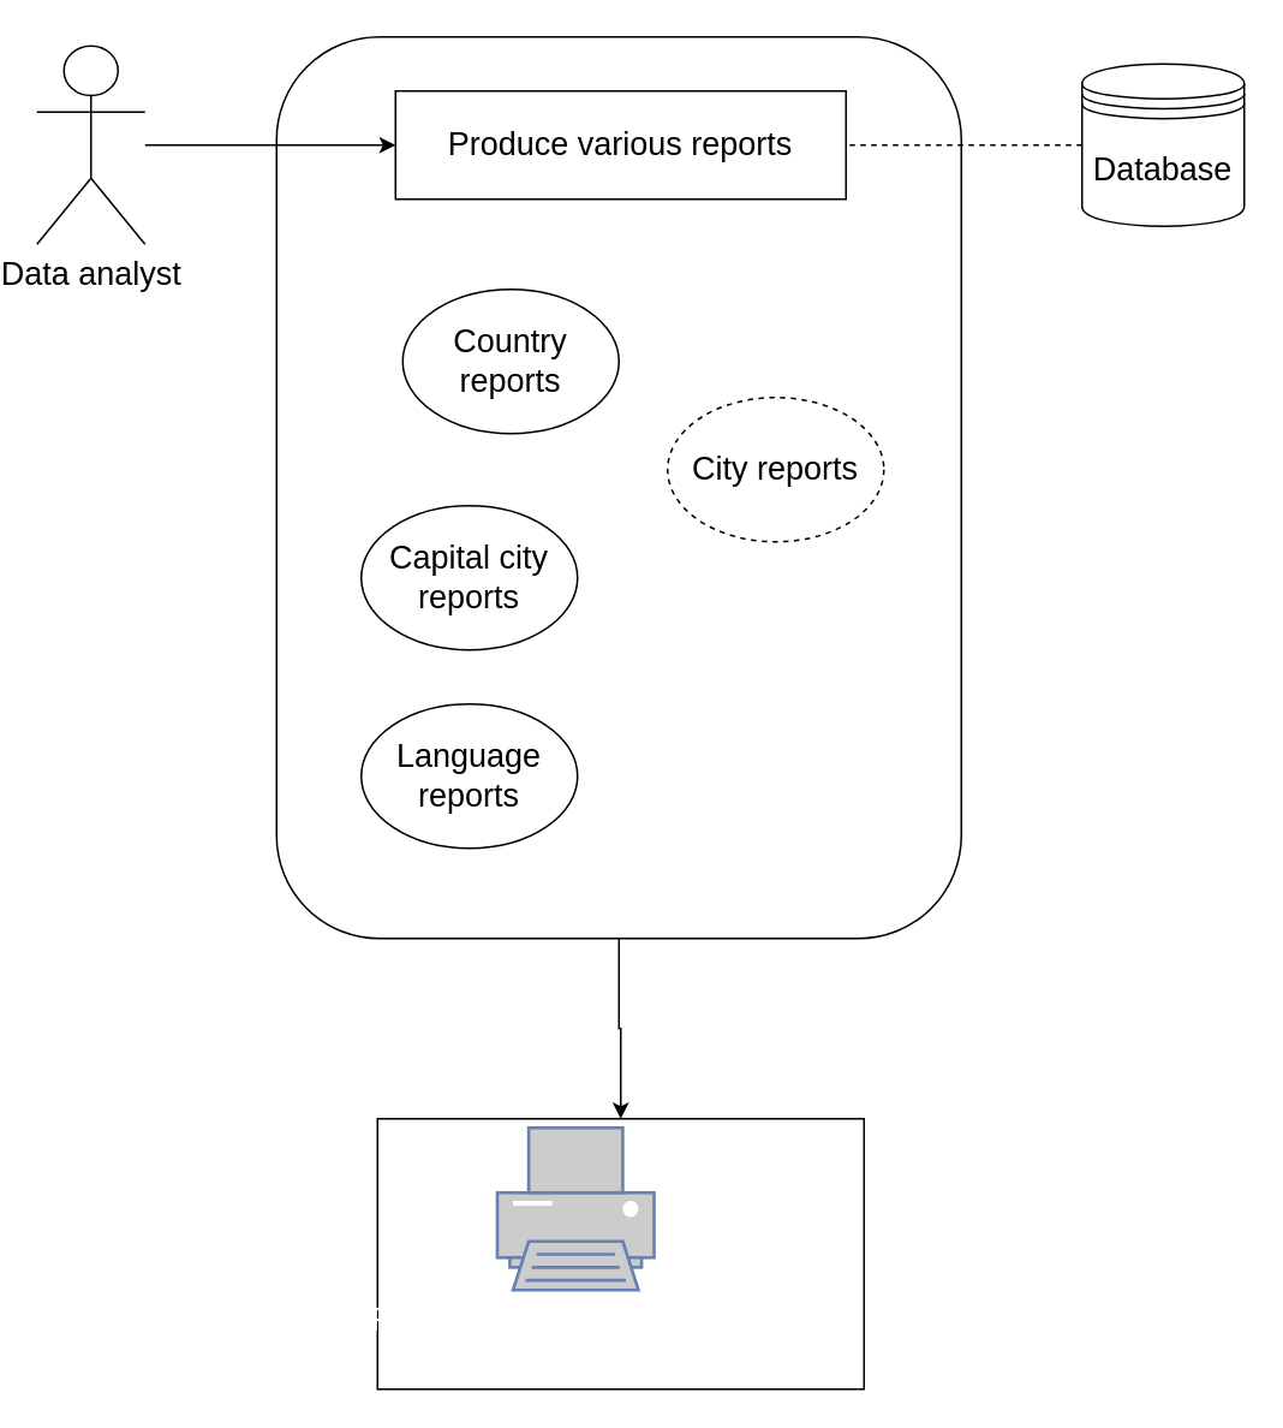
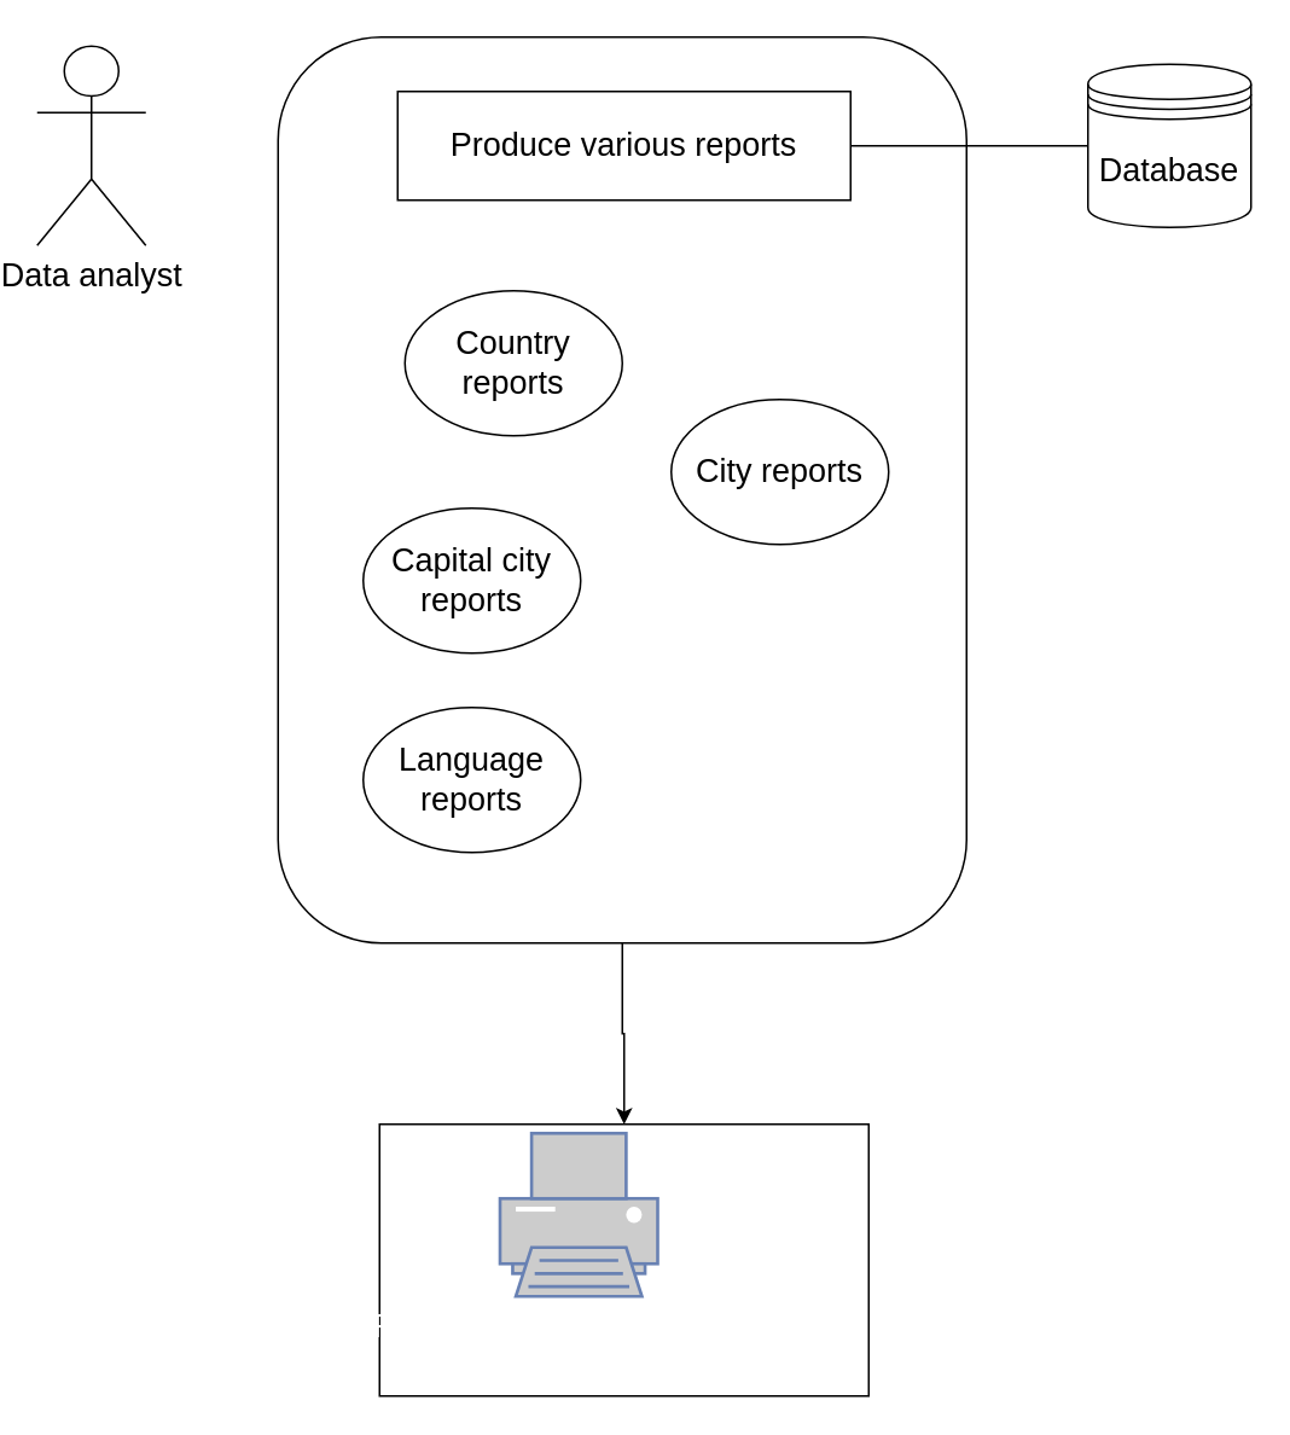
  <mxCell id="0" />
  <mxCell id="1" parent="0" />
  <mxCell id="2" value="" style="rounded=0;whiteSpace=wrap;html=1;fontSize=18;fontColor=#FFFFFF;" vertex="1" parent="1"><mxGeometry x="209" y="620" width="270" height="150" as="geometry" /></mxCell>
  <mxCell id="3" style="edgeStyle=orthogonalEdgeStyle;rounded=0;orthogonalLoop=1;jettySize=auto;html=1;entryX=0.5;entryY=0;entryDx=0;entryDy=0;fontSize=18;fontColor=#FFFFFF;endArrow=classic;endFill=1;" edge="1" parent="1" source="4" target="2"><mxGeometry relative="1" as="geometry" /></mxCell>
  <mxCell id="4" value="" style="rounded=1;whiteSpace=wrap;html=1;fontSize=18;" vertex="1" parent="1"><mxGeometry x="153" y="20" width="380" height="500" as="geometry" /></mxCell>
- <mxCell id="5" style="edgeStyle=orthogonalEdgeStyle;rounded=0;orthogonalLoop=1;jettySize=auto;html=1;entryX=0;entryY=0.5;entryDx=0;entryDy=0;fontSize=18;" edge="1" parent="1" source="6" target="13"><mxGeometry relative="1" as="geometry" /></mxCell>
  <mxCell id="6" value="&lt;font style=&quot;font-size: 18px&quot;&gt;Data analyst&lt;/font&gt;" style="shape=umlActor;verticalLabelPosition=bottom;verticalAlign=top;html=1;outlineConnect=0;" vertex="1" parent="1"><mxGeometry x="20" y="25" width="60" height="110" as="geometry" /></mxCell>
- <mxCell id="7" style="edgeStyle=orthogonalEdgeStyle;rounded=0;orthogonalLoop=1;jettySize=auto;html=1;entryX=1;entryY=0.5;entryDx=0;entryDy=0;fontSize=18;endArrow=none;endFill=0;dashed=1;" edge="1" parent="1" source="8" target="13"><mxGeometry relative="1" as="geometry" /></mxCell>
+ <mxCell id="7" style="edgeStyle=orthogonalEdgeStyle;rounded=0;orthogonalLoop=1;jettySize=auto;html=1;entryX=1;entryY=0.5;entryDx=0;entryDy=0;fontSize=18;endArrow=none;endFill=0;" edge="1" parent="1" source="8" target="13"><mxGeometry relative="1" as="geometry" /></mxCell>
  <mxCell id="8" value="&lt;font style=&quot;font-size: 18px&quot;&gt;Database&lt;/font&gt;" style="shape=datastore;whiteSpace=wrap;html=1;" vertex="1" parent="1"><mxGeometry x="600" y="35" width="90" height="90" as="geometry" /></mxCell>
- <mxCell id="9" value="&lt;font style=&quot;font-size: 18px&quot;&gt;City reports&lt;/font&gt;" style="ellipse;whiteSpace=wrap;html=1;dashed=1;" vertex="1" parent="1"><mxGeometry x="370" y="220" width="120" height="80" as="geometry" /></mxCell>
+ <mxCell id="9" value="&lt;font style=&quot;font-size: 18px&quot;&gt;City reports&lt;/font&gt;" style="ellipse;whiteSpace=wrap;html=1;" vertex="1" parent="1"><mxGeometry x="370" y="220" width="120" height="80" as="geometry" /></mxCell>
  <mxCell id="10" value="&lt;font style=&quot;font-size: 18px&quot;&gt;Country reports&lt;/font&gt;" style="ellipse;whiteSpace=wrap;html=1;" vertex="1" parent="1"><mxGeometry x="223" y="160" width="120" height="80" as="geometry" /></mxCell>
  <mxCell id="11" value="&lt;font style=&quot;font-size: 18px&quot;&gt;Capital city reports&lt;/font&gt;" style="ellipse;whiteSpace=wrap;html=1;" vertex="1" parent="1"><mxGeometry x="200" y="280" width="120" height="80" as="geometry" /></mxCell>
  <mxCell id="12" value="&lt;font style=&quot;font-size: 18px&quot;&gt;Language reports&lt;br&gt;&lt;/font&gt;" style="ellipse;whiteSpace=wrap;html=1;" vertex="1" parent="1"><mxGeometry x="200" y="390" width="120" height="80" as="geometry" /></mxCell>
  <mxCell id="13" value="Produce various reports" style="rounded=0;whiteSpace=wrap;html=1;fontSize=18;" vertex="1" parent="1"><mxGeometry x="219" y="50" width="250" height="60" as="geometry" /></mxCell>
  <mxCell id="14" value="&lt;font style=&quot;font-size: 18px&quot; color=&quot;#ffffff&quot;&gt;Print reports for organisation&lt;/font&gt;" style="fontColor=#0066CC;verticalAlign=top;verticalLabelPosition=bottom;labelPosition=center;align=center;html=1;outlineConnect=0;fillColor=#CCCCCC;strokeColor=#6881B3;gradientColor=none;gradientDirection=north;strokeWidth=2;shape=mxgraph.networks.printer;fontSize=18;" vertex="1" parent="1"><mxGeometry x="275.5" y="625" width="87" height="90" as="geometry" /></mxCell>
